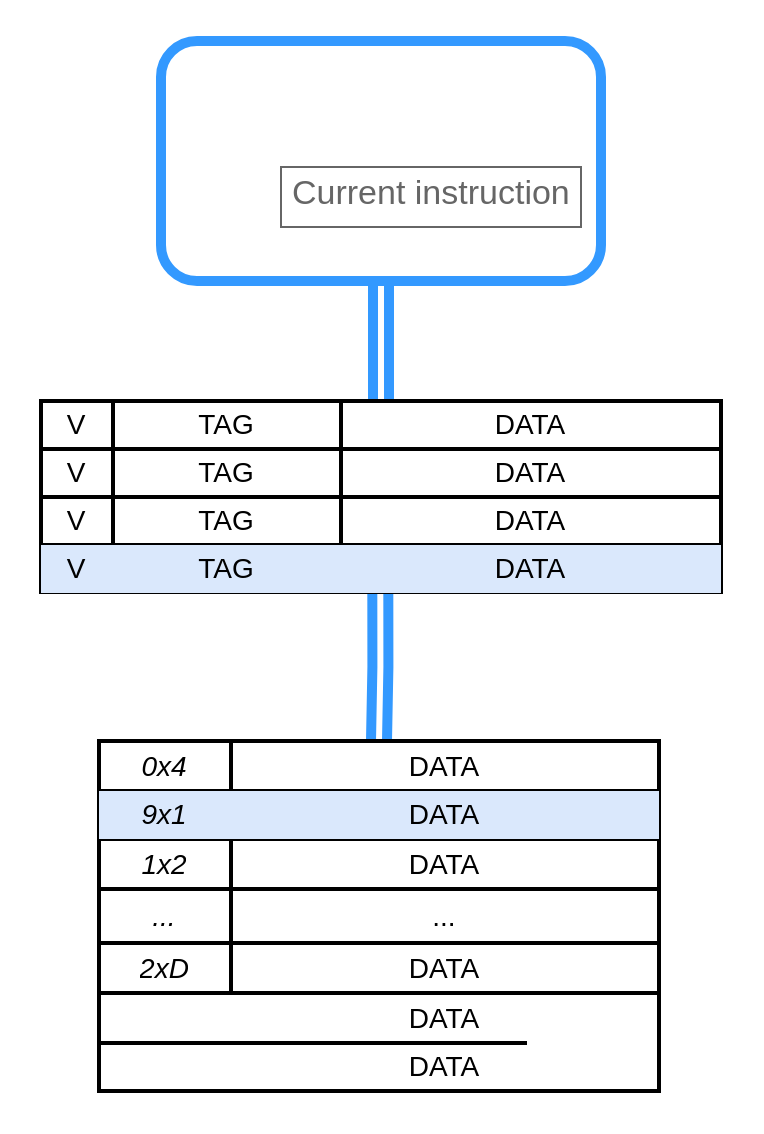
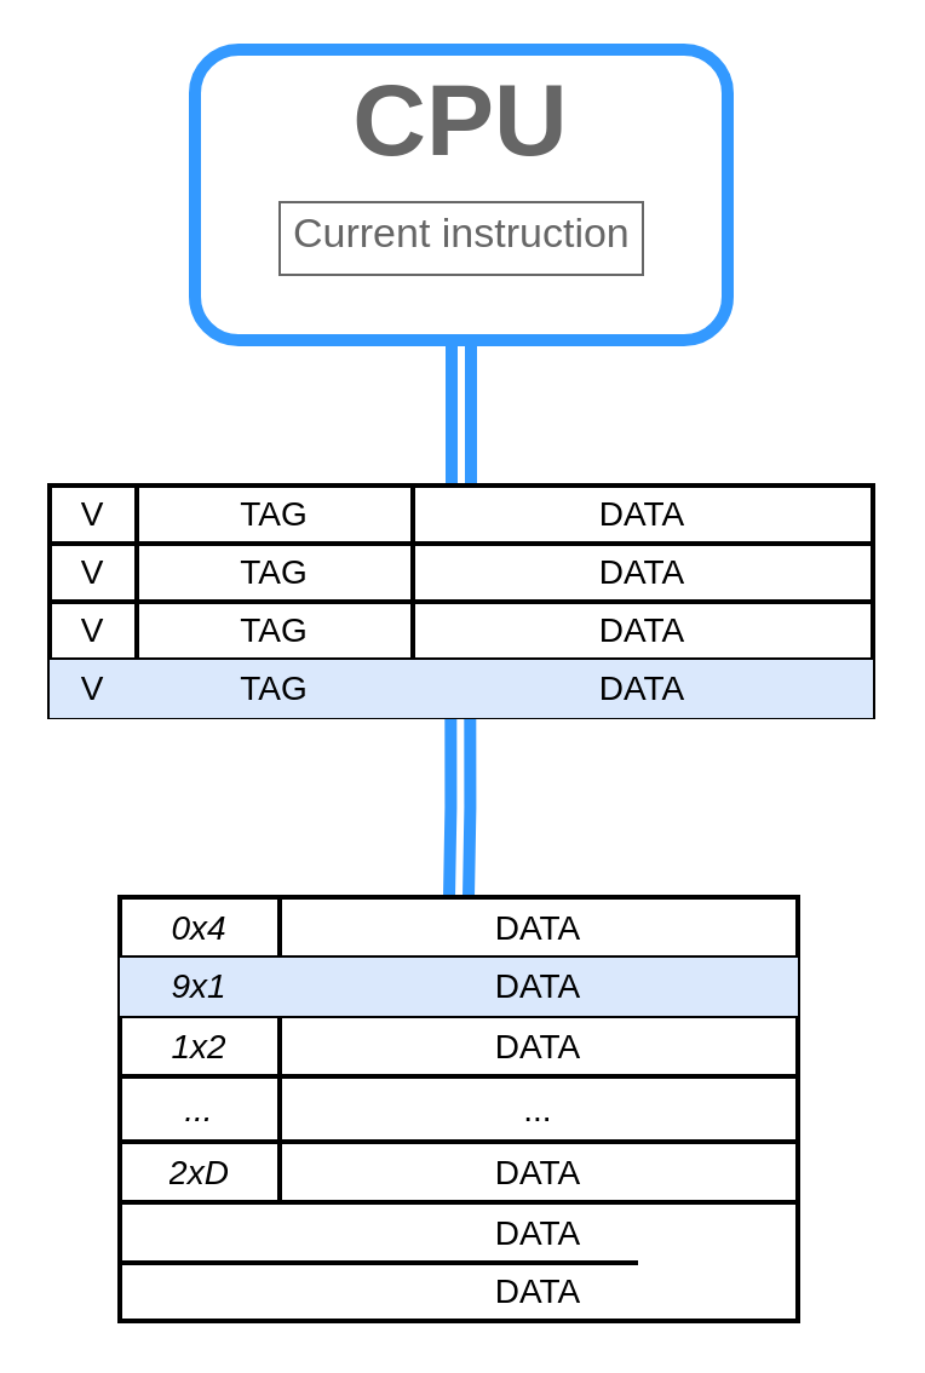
  <mxCell id="0" />
  <mxCell id="1" parent="0" />
  <mxCell id="2" style="edgeStyle=orthogonalEdgeStyle;shape=link;rounded=0;orthogonalLoop=1;jettySize=auto;html=1;fontSize=14;endArrow=none;endFill=0;strokeColor=#3399FF;strokeWidth=5;entryX=0.5;entryY=0;entryDx=0;entryDy=0;" parent="1" source="3" target="27" edge="1"><mxGeometry relative="1" as="geometry"><mxPoint x="-44" y="100" as="targetPoint" /></mxGeometry></mxCell>
  <mxCell id="3" value="" style="rounded=1;whiteSpace=wrap;html=1;fontFamily=Helvetica;fontSize=38;fontColor=#4C0099;align=left;verticalAlign=middle;strokeWidth=5;strokeColor=#3399FF;" parent="1" vertex="1"><mxGeometry x="80" y="20" width="220" height="120.0" as="geometry" /></mxCell>
- <mxCell id="4" value="Current instruction" style="strokeWidth=1;shadow=0;dashed=0;align=center;html=1;shape=mxgraph.mockup.text.textBox;fontColor=#666666;align=left;fontSize=17;spacingLeft=4;spacingTop=-3;strokeColor=#666666;mainText=;fontFamily=Helvetica;" parent="1" vertex="1"><mxGeometry x="140" y="83" width="150" height="30.0" as="geometry" /></mxCell>
+ <mxCell id="4" value="Current instruction" style="strokeWidth=1;shadow=0;dashed=0;align=center;html=1;shape=mxgraph.mockup.text.textBox;fontColor=#666666;align=left;fontSize=17;spacingLeft=4;spacingTop=-3;strokeColor=#666666;mainText=;fontFamily=Helvetica;" parent="1" vertex="1"><mxGeometry x="115" y="83" width="150" height="30.0" as="geometry" /></mxCell>
+ <mxCell id="5" value="&lt;b style=&quot;font-size: 42px&quot;&gt;&lt;font color=&quot;#666666&quot;&gt;CPU&lt;/font&gt;&lt;/b&gt;" style="text;html=1;strokeColor=none;fillColor=none;align=center;verticalAlign=middle;whiteSpace=wrap;rounded=0;fontFamily=Helvetica;fontSize=42;fontColor=#000000;" parent="1" vertex="1"><mxGeometry x="95" y="29" width="190" height="41" as="geometry" /></mxCell>
  <mxCell id="6" style="edgeStyle=orthogonalEdgeStyle;rounded=0;orthogonalLoop=1;jettySize=auto;html=1;fontFamily=Helvetica;fontSize=38;fontColor=#000000;shape=link;strokeWidth=5;targetPerimeterSpacing=0;endSize=6;strokeColor=#3399FF;entryX=0.5;entryY=0;entryDx=0;entryDy=0;exitX=0.499;exitY=1.01;exitDx=0;exitDy=0;exitPerimeter=0;" parent="1" source="40" target="7" edge="1"><mxGeometry relative="1" as="geometry"><mxPoint x="190" y="290" as="sourcePoint" /><mxPoint x="228" y="608" as="targetPoint" /></mxGeometry></mxCell>
  <mxCell id="7" value="" style="shape=table;html=1;whiteSpace=wrap;startSize=0;container=1;collapsible=0;childLayout=tableLayout;fontSize=14;strokeColor=default;strokeWidth=2;fillColor=default;gradientColor=none;" parent="1" vertex="1"><mxGeometry x="49" y="370" width="280" height="175" as="geometry" /></mxCell>
  <mxCell id="8" style="shape=partialRectangle;html=1;whiteSpace=wrap;collapsible=0;dropTarget=0;pointerEvents=0;fillColor=none;top=0;left=0;bottom=0;right=0;points=[[0,0.5],[1,0.5]];portConstraint=eastwest;fontSize=14;strokeColor=default;strokeWidth=2;" parent="7" vertex="1"><mxGeometry width="280" height="25" as="geometry" /></mxCell>
  <mxCell id="9" value="0x4" style="shape=partialRectangle;html=1;whiteSpace=wrap;connectable=0;fillColor=none;top=0;left=0;bottom=0;right=0;overflow=hidden;pointerEvents=1;fontSize=14;strokeColor=default;strokeWidth=2;fontStyle=2" parent="8" vertex="1"><mxGeometry width="66" height="25" as="geometry"><mxRectangle width="66" height="25" as="alternateBounds" /></mxGeometry></mxCell>
  <mxCell id="10" value="DATA" style="shape=partialRectangle;html=1;whiteSpace=wrap;connectable=0;fillColor=none;top=0;left=0;bottom=0;right=0;overflow=hidden;pointerEvents=1;fontSize=14;strokeColor=default;strokeWidth=2;" parent="8" vertex="1"><mxGeometry x="66" width="214" height="25" as="geometry"><mxRectangle width="214" height="25" as="alternateBounds" /></mxGeometry></mxCell>
  <mxCell id="11" style="shape=partialRectangle;html=1;whiteSpace=wrap;collapsible=0;dropTarget=0;pointerEvents=0;fillColor=none;top=0;left=0;bottom=0;right=0;points=[[0,0.5],[1,0.5]];portConstraint=eastwest;fontSize=14;strokeColor=default;strokeWidth=2;" parent="7" vertex="1"><mxGeometry y="25" width="280" height="24" as="geometry" /></mxCell>
  <mxCell id="12" value="9x1" style="shape=partialRectangle;html=1;whiteSpace=wrap;connectable=0;fillColor=#dae8fc;top=0;left=0;bottom=0;right=0;overflow=hidden;pointerEvents=1;fontSize=14;strokeColor=#6c8ebf;strokeWidth=2;fontStyle=2" parent="11" vertex="1"><mxGeometry width="66" height="24" as="geometry"><mxRectangle width="66" height="24" as="alternateBounds" /></mxGeometry></mxCell>
  <mxCell id="13" value="DATA" style="shape=partialRectangle;html=1;whiteSpace=wrap;connectable=0;fillColor=#dae8fc;top=0;left=0;bottom=0;right=0;overflow=hidden;pointerEvents=1;fontSize=14;strokeColor=#6c8ebf;strokeWidth=2;" parent="11" vertex="1"><mxGeometry x="66" width="214" height="24" as="geometry"><mxRectangle width="214" height="24" as="alternateBounds" /></mxGeometry></mxCell>
  <mxCell id="14" style="shape=partialRectangle;html=1;whiteSpace=wrap;collapsible=0;dropTarget=0;pointerEvents=0;fillColor=none;top=0;left=0;bottom=0;right=0;points=[[0,0.5],[1,0.5]];portConstraint=eastwest;fontSize=14;strokeColor=default;strokeWidth=2;" parent="7" vertex="1"><mxGeometry y="49" width="280" height="25" as="geometry" /></mxCell>
  <mxCell id="15" value="1x2" style="shape=partialRectangle;html=1;whiteSpace=wrap;connectable=0;fillColor=none;top=0;left=0;bottom=0;right=0;overflow=hidden;pointerEvents=1;fontSize=14;strokeColor=default;strokeWidth=2;fontStyle=2" parent="14" vertex="1"><mxGeometry width="66" height="25" as="geometry"><mxRectangle width="66" height="25" as="alternateBounds" /></mxGeometry></mxCell>
  <mxCell id="16" value="&lt;span&gt;DATA&lt;/span&gt;" style="shape=partialRectangle;html=1;whiteSpace=wrap;connectable=0;fillColor=none;top=0;left=0;bottom=0;right=0;overflow=hidden;pointerEvents=1;fontSize=14;strokeColor=default;strokeWidth=2;" parent="14" vertex="1"><mxGeometry x="66" width="214" height="25" as="geometry"><mxRectangle width="214" height="25" as="alternateBounds" /></mxGeometry></mxCell>
  <mxCell id="17" style="shape=partialRectangle;html=1;whiteSpace=wrap;collapsible=0;dropTarget=0;pointerEvents=0;fillColor=none;top=0;left=0;bottom=0;right=0;points=[[0,0.5],[1,0.5]];portConstraint=eastwest;fontSize=14;strokeColor=default;strokeWidth=2;" parent="7" vertex="1"><mxGeometry y="74" width="280" height="27" as="geometry" /></mxCell>
  <mxCell id="18" value="..." style="shape=partialRectangle;html=1;whiteSpace=wrap;connectable=0;fillColor=none;top=0;left=0;bottom=0;right=0;overflow=hidden;pointerEvents=1;fontSize=14;strokeColor=default;strokeWidth=2;fontStyle=2" parent="17" vertex="1"><mxGeometry width="66" height="27" as="geometry"><mxRectangle width="66" height="27" as="alternateBounds" /></mxGeometry></mxCell>
  <mxCell id="19" value="&lt;span&gt;...&lt;/span&gt;" style="shape=partialRectangle;html=1;whiteSpace=wrap;connectable=0;fillColor=none;top=0;left=0;bottom=0;right=0;overflow=hidden;pointerEvents=1;fontSize=14;strokeColor=default;strokeWidth=2;" parent="17" vertex="1"><mxGeometry x="66" width="214" height="27" as="geometry"><mxRectangle width="214" height="27" as="alternateBounds" /></mxGeometry></mxCell>
  <mxCell id="20" value="" style="shape=partialRectangle;html=1;whiteSpace=wrap;collapsible=0;dropTarget=0;pointerEvents=0;fillColor=none;top=0;left=0;bottom=0;right=0;points=[[0,0.5],[1,0.5]];portConstraint=eastwest;fontSize=14;strokeColor=default;strokeWidth=2;" parent="7" vertex="1"><mxGeometry y="101" width="280" height="25" as="geometry" /></mxCell>
  <mxCell id="21" value="2xD" style="shape=partialRectangle;html=1;whiteSpace=wrap;connectable=0;fillColor=none;top=0;left=0;bottom=0;right=0;overflow=hidden;pointerEvents=1;fontSize=14;strokeColor=default;strokeWidth=2;fontStyle=2" parent="20" vertex="1"><mxGeometry width="66" height="25" as="geometry"><mxRectangle width="66" height="25" as="alternateBounds" /></mxGeometry></mxCell>
  <mxCell id="22" value="&lt;span&gt;DATA&lt;/span&gt;" style="shape=partialRectangle;html=1;whiteSpace=wrap;connectable=0;fillColor=none;top=0;left=0;bottom=0;right=0;overflow=hidden;pointerEvents=1;fontSize=14;strokeColor=default;strokeWidth=2;" parent="20" vertex="1"><mxGeometry x="66" width="214" height="25" as="geometry"><mxRectangle width="214" height="25" as="alternateBounds" /></mxGeometry></mxCell>
  <mxCell id="23" value="" style="shape=partialRectangle;html=1;whiteSpace=wrap;collapsible=0;dropTarget=0;pointerEvents=0;fillColor=none;top=0;left=0;bottom=0;right=0;points=[[0,0.5],[1,0.5]];portConstraint=eastwest;fontSize=14;strokeColor=default;strokeWidth=2;" parent="7" vertex="1"><mxGeometry y="126" width="280" height="25" as="geometry" /></mxCell>
  <mxCell id="24" value="&lt;span&gt;DATA&lt;/span&gt;" style="shape=partialRectangle;html=1;whiteSpace=wrap;connectable=0;fillColor=none;top=0;left=0;bottom=0;right=0;overflow=hidden;pointerEvents=1;fontSize=14;strokeColor=default;strokeWidth=2;" parent="23" vertex="1"><mxGeometry x="66" width="214" height="25" as="geometry"><mxRectangle width="214" height="25" as="alternateBounds" /></mxGeometry></mxCell>
  <mxCell id="25" value="" style="shape=partialRectangle;html=1;whiteSpace=wrap;collapsible=0;dropTarget=0;pointerEvents=0;fillColor=none;top=0;left=0;bottom=0;right=0;points=[[0,0.5],[1,0.5]];portConstraint=eastwest;fontSize=14;strokeColor=default;strokeWidth=2;" parent="7" vertex="1"><mxGeometry y="151" width="280" height="24" as="geometry" /></mxCell>
  <mxCell id="26" value="&lt;span&gt;DATA&lt;/span&gt;" style="shape=partialRectangle;html=1;whiteSpace=wrap;connectable=0;fillColor=none;top=0;left=0;bottom=0;right=0;overflow=hidden;pointerEvents=1;fontSize=14;strokeColor=default;strokeWidth=2;" parent="25" vertex="1"><mxGeometry x="66" width="214" height="24" as="geometry"><mxRectangle width="214" height="24" as="alternateBounds" /></mxGeometry></mxCell>
  <mxCell id="27" value="" style="shape=table;html=1;whiteSpace=wrap;startSize=0;container=1;collapsible=0;childLayout=tableLayout;fontSize=14;strokeColor=default;strokeWidth=2;fillColor=none;gradientColor=none;" parent="1" vertex="1"><mxGeometry x="20" y="200" width="340" height="95.5" as="geometry" /></mxCell>
  <mxCell id="28" style="shape=partialRectangle;html=1;whiteSpace=wrap;collapsible=0;dropTarget=0;pointerEvents=0;fillColor=none;top=0;left=0;bottom=0;right=0;points=[[0,0.5],[1,0.5]];portConstraint=eastwest;fontSize=14;strokeColor=default;strokeWidth=2;" parent="27" vertex="1"><mxGeometry width="340" height="24" as="geometry" /></mxCell>
  <mxCell id="29" value="V" style="shape=partialRectangle;html=1;whiteSpace=wrap;connectable=0;fillColor=none;top=0;left=0;bottom=0;right=0;overflow=hidden;pointerEvents=1;fontSize=14;strokeColor=default;strokeWidth=2;" parent="28" vertex="1"><mxGeometry width="36" height="24" as="geometry"><mxRectangle width="36" height="24" as="alternateBounds" /></mxGeometry></mxCell>
  <mxCell id="30" value="TAG" style="shape=partialRectangle;html=1;whiteSpace=wrap;connectable=0;fillColor=none;top=0;left=0;bottom=0;right=0;overflow=hidden;pointerEvents=1;fontSize=14;strokeColor=default;strokeWidth=2;" parent="28" vertex="1"><mxGeometry x="36" width="114" height="24" as="geometry"><mxRectangle width="114" height="24" as="alternateBounds" /></mxGeometry></mxCell>
  <mxCell id="31" value="DATA" style="shape=partialRectangle;html=1;whiteSpace=wrap;connectable=0;fillColor=none;top=0;left=0;bottom=0;right=0;overflow=hidden;pointerEvents=1;fontSize=14;strokeColor=default;strokeWidth=2;" parent="28" vertex="1"><mxGeometry x="150" width="190" height="24" as="geometry"><mxRectangle width="190" height="24" as="alternateBounds" /></mxGeometry></mxCell>
  <mxCell id="32" style="shape=partialRectangle;html=1;whiteSpace=wrap;collapsible=0;dropTarget=0;pointerEvents=0;fillColor=none;top=0;left=0;bottom=0;right=0;points=[[0,0.5],[1,0.5]];portConstraint=eastwest;fontSize=14;strokeColor=default;strokeWidth=2;" parent="27" vertex="1"><mxGeometry y="24" width="340" height="24" as="geometry" /></mxCell>
  <mxCell id="33" value="V" style="shape=partialRectangle;html=1;whiteSpace=wrap;connectable=0;fillColor=none;top=0;left=0;bottom=0;right=0;overflow=hidden;pointerEvents=1;fontSize=14;strokeColor=default;strokeWidth=2;" parent="32" vertex="1"><mxGeometry width="36" height="24" as="geometry"><mxRectangle width="36" height="24" as="alternateBounds" /></mxGeometry></mxCell>
  <mxCell id="34" value="TAG" style="shape=partialRectangle;html=1;whiteSpace=wrap;connectable=0;fillColor=none;top=0;left=0;bottom=0;right=0;overflow=hidden;pointerEvents=1;fontSize=14;strokeColor=default;strokeWidth=2;" parent="32" vertex="1"><mxGeometry x="36" width="114" height="24" as="geometry"><mxRectangle width="114" height="24" as="alternateBounds" /></mxGeometry></mxCell>
  <mxCell id="35" value="DATA" style="shape=partialRectangle;html=1;whiteSpace=wrap;connectable=0;fillColor=none;top=0;left=0;bottom=0;right=0;overflow=hidden;pointerEvents=1;fontSize=14;strokeColor=default;strokeWidth=2;" parent="32" vertex="1"><mxGeometry x="150" width="190" height="24" as="geometry"><mxRectangle width="190" height="24" as="alternateBounds" /></mxGeometry></mxCell>
  <mxCell id="36" style="shape=partialRectangle;html=1;whiteSpace=wrap;collapsible=0;dropTarget=0;pointerEvents=0;fillColor=none;top=0;left=0;bottom=0;right=0;points=[[0,0.5],[1,0.5]];portConstraint=eastwest;fontSize=14;strokeColor=default;strokeWidth=2;" parent="27" vertex="1"><mxGeometry y="48" width="340" height="24" as="geometry" /></mxCell>
  <mxCell id="37" value="V" style="shape=partialRectangle;html=1;whiteSpace=wrap;connectable=0;fillColor=none;top=0;left=0;bottom=0;right=0;overflow=hidden;pointerEvents=1;fontSize=14;strokeColor=default;strokeWidth=2;" parent="36" vertex="1"><mxGeometry width="36" height="24" as="geometry"><mxRectangle width="36" height="24" as="alternateBounds" /></mxGeometry></mxCell>
  <mxCell id="38" value="TAG" style="shape=partialRectangle;html=1;whiteSpace=wrap;connectable=0;fillColor=none;top=0;left=0;bottom=0;right=0;overflow=hidden;pointerEvents=1;fontSize=14;strokeColor=default;strokeWidth=2;" parent="36" vertex="1"><mxGeometry x="36" width="114" height="24" as="geometry"><mxRectangle width="114" height="24" as="alternateBounds" /></mxGeometry></mxCell>
  <mxCell id="39" value="DATA" style="shape=partialRectangle;html=1;whiteSpace=wrap;connectable=0;fillColor=none;top=0;left=0;bottom=0;right=0;overflow=hidden;pointerEvents=1;fontSize=14;strokeColor=default;strokeWidth=2;" parent="36" vertex="1"><mxGeometry x="150" width="190" height="24" as="geometry"><mxRectangle width="190" height="24" as="alternateBounds" /></mxGeometry></mxCell>
  <mxCell id="40" style="shape=partialRectangle;html=1;whiteSpace=wrap;collapsible=0;dropTarget=0;pointerEvents=0;fillColor=none;top=0;left=0;bottom=0;right=0;points=[[0,0.5],[1,0.5]];portConstraint=eastwest;fontSize=14;strokeColor=default;strokeWidth=2;" parent="27" vertex="1"><mxGeometry y="72" width="340" height="24" as="geometry" /></mxCell>
  <mxCell id="41" value="V" style="shape=partialRectangle;html=1;whiteSpace=wrap;connectable=0;fillColor=#dae8fc;top=0;left=0;bottom=0;right=0;overflow=hidden;pointerEvents=1;fontSize=14;strokeColor=#6c8ebf;strokeWidth=2;" parent="40" vertex="1"><mxGeometry width="36" height="24" as="geometry"><mxRectangle width="36" height="24" as="alternateBounds" /></mxGeometry></mxCell>
  <mxCell id="42" value="TAG" style="shape=partialRectangle;html=1;whiteSpace=wrap;connectable=0;fillColor=#dae8fc;top=0;left=0;bottom=0;right=0;overflow=hidden;pointerEvents=1;fontSize=14;strokeColor=#6c8ebf;strokeWidth=2;" parent="40" vertex="1"><mxGeometry x="36" width="114" height="24" as="geometry"><mxRectangle width="114" height="24" as="alternateBounds" /></mxGeometry></mxCell>
  <mxCell id="43" value="DATA" style="shape=partialRectangle;html=1;whiteSpace=wrap;connectable=0;fillColor=#dae8fc;top=0;left=0;bottom=0;right=0;overflow=hidden;pointerEvents=1;fontSize=14;strokeColor=#6c8ebf;strokeWidth=2;" parent="40" vertex="1"><mxGeometry x="150" width="190" height="24" as="geometry"><mxRectangle width="190" height="24" as="alternateBounds" /></mxGeometry></mxCell>
